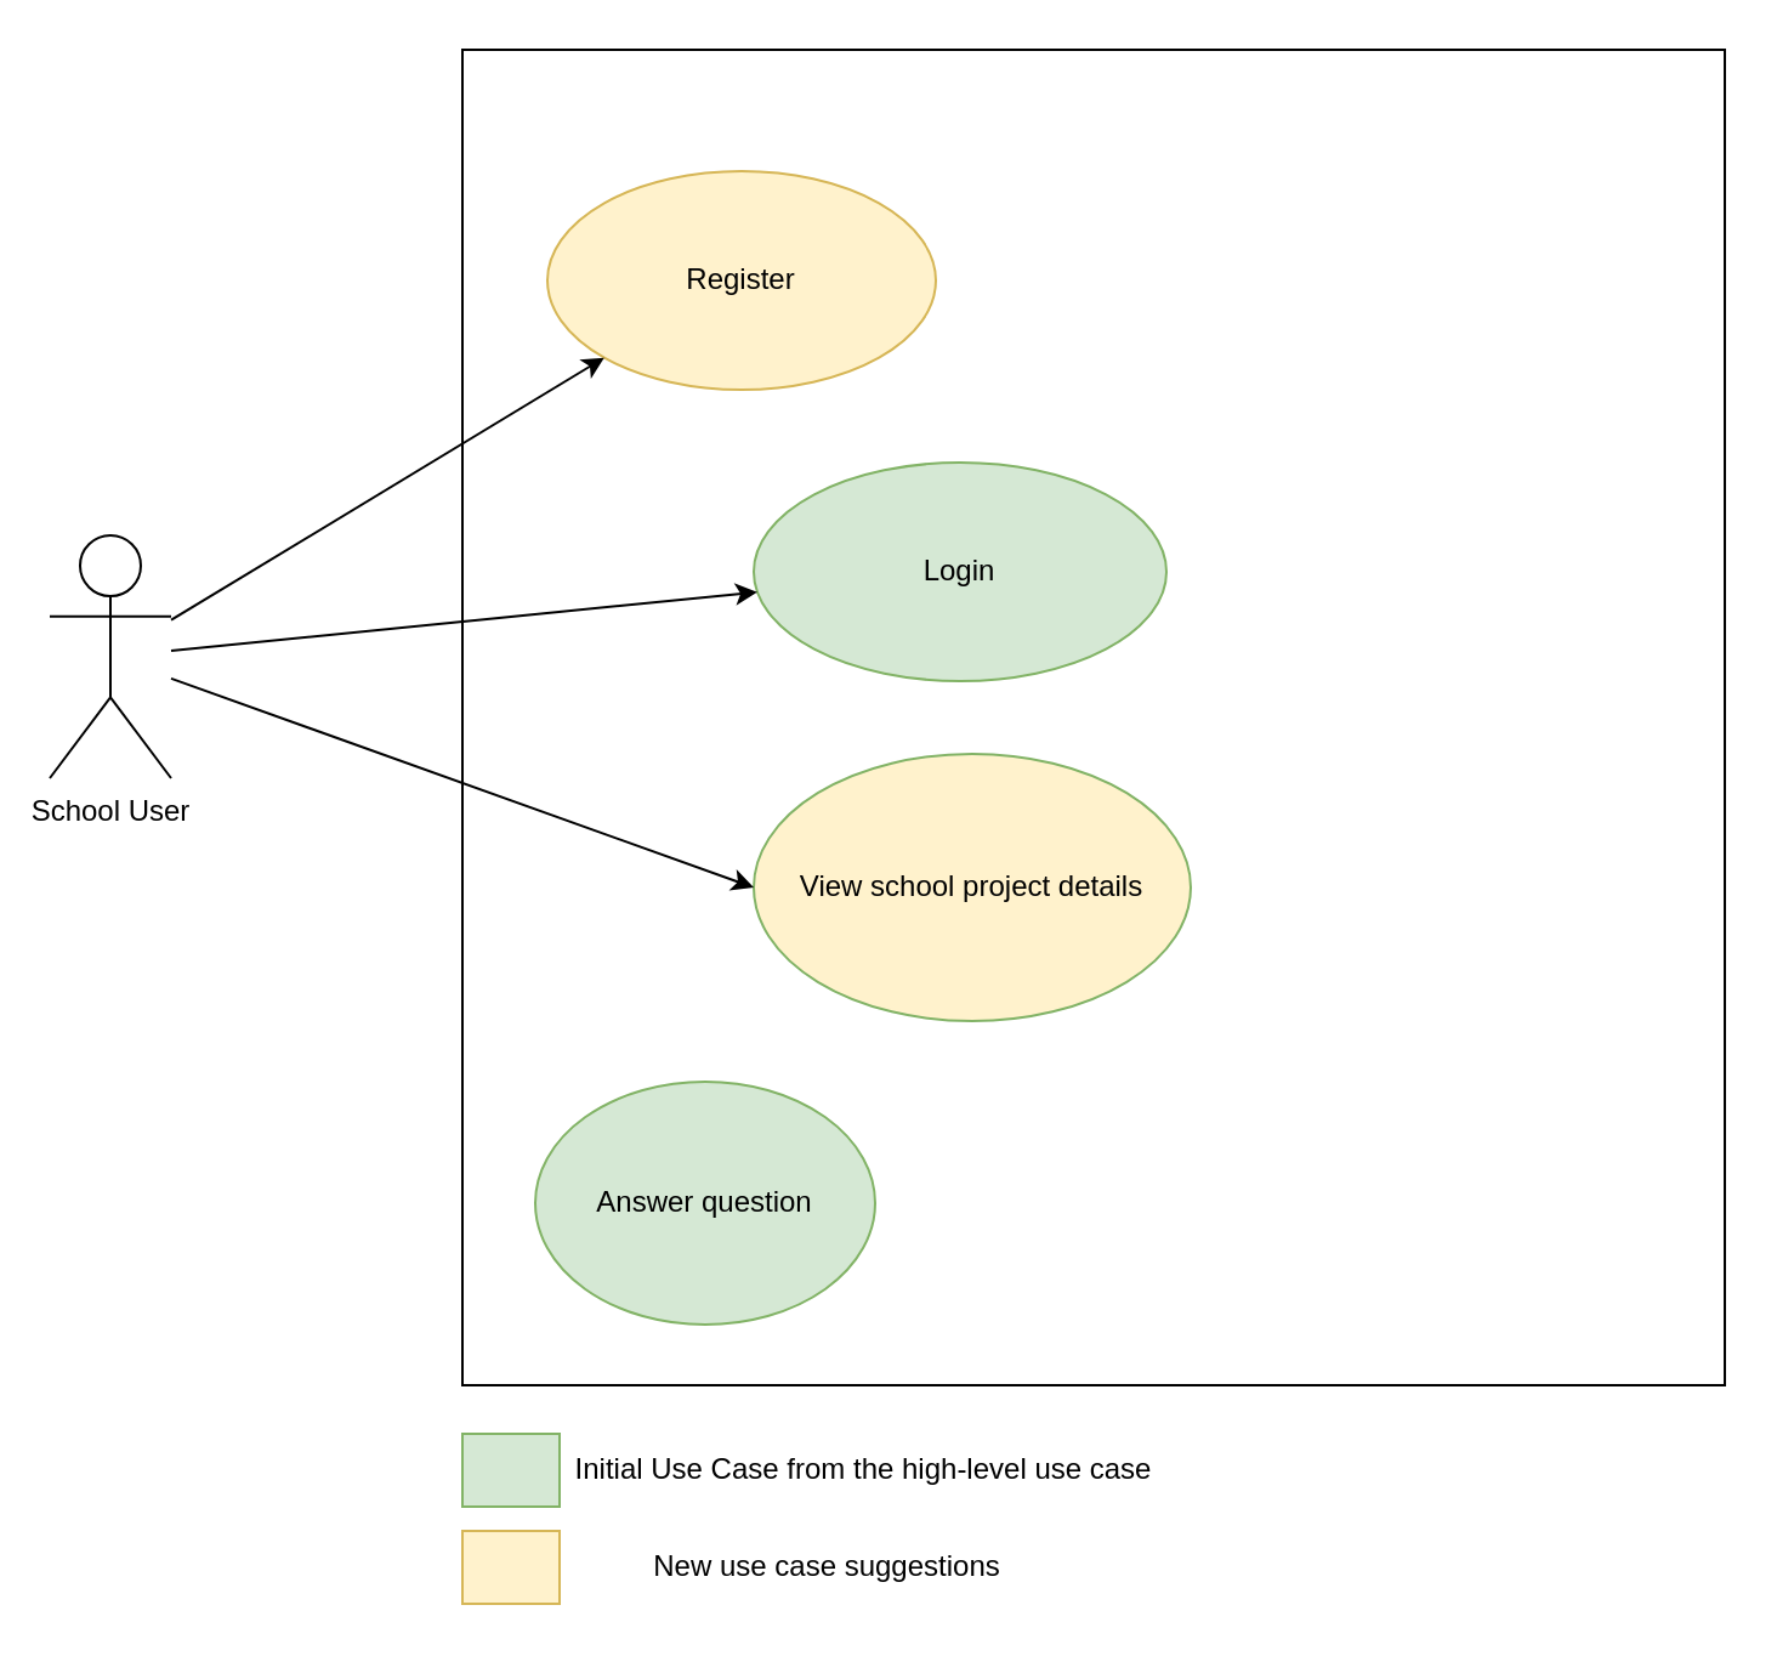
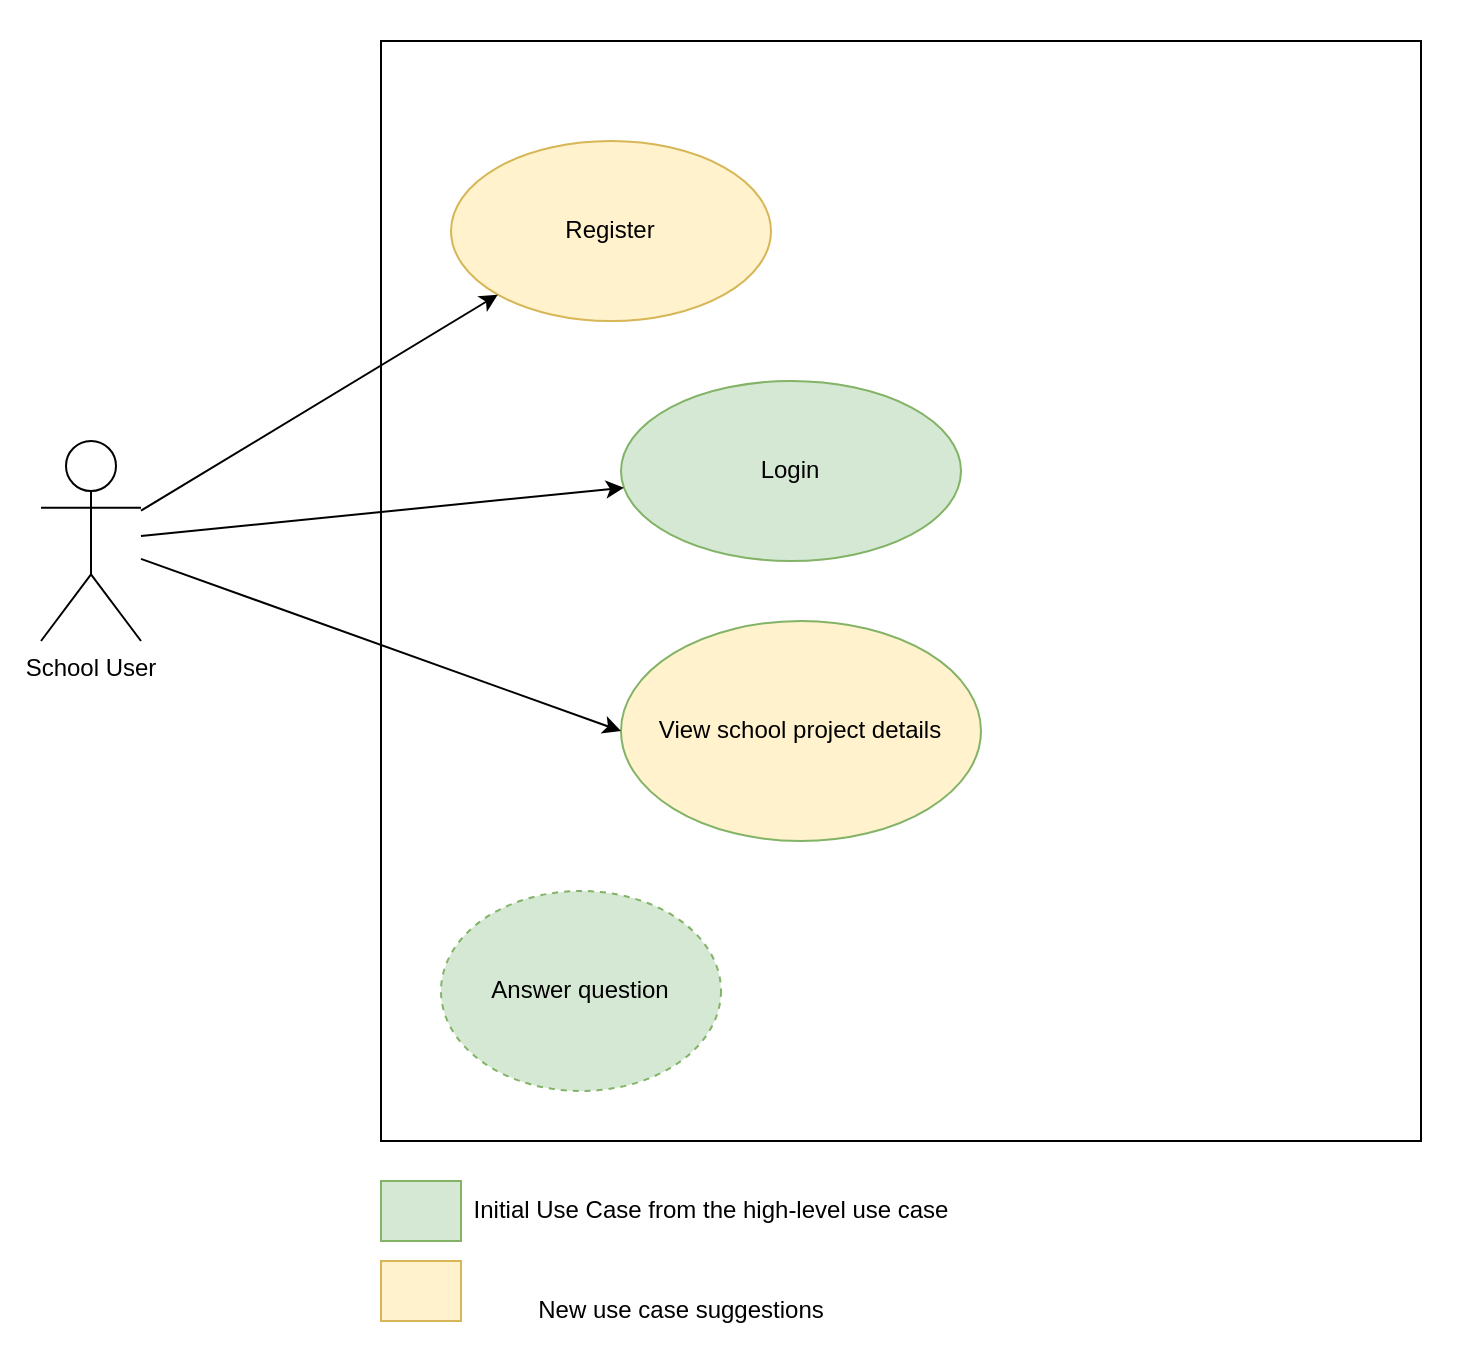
  <mxCell id="0" />
  <mxCell id="1" parent="0" />
  <mxCell id="2" value="School User" style="shape=umlActor;verticalLabelPosition=bottom;verticalAlign=top;html=1;outlineConnect=0;" vertex="1" parent="1"><mxGeometry x="20" y="220" width="50" height="100" as="geometry" /></mxCell>
  <mxCell id="3" value="" style="whiteSpace=wrap;html=1;" vertex="1" parent="1"><mxGeometry x="190" y="20" width="520" height="550" as="geometry" /></mxCell>
  <mxCell id="4" value="Register" style="ellipse;whiteSpace=wrap;html=1;fillColor=#fff2cc;strokeColor=#d6b656;" vertex="1" parent="1"><mxGeometry x="225" y="70" width="160" height="90" as="geometry" /></mxCell>
  <mxCell id="5" value="Login" style="ellipse;whiteSpace=wrap;html=1;fillColor=#d5e8d4;strokeColor=#82b366;" vertex="1" parent="1"><mxGeometry x="310" y="190" width="170" height="90" as="geometry" /></mxCell>
  <mxCell id="6" value="View school project details" style="ellipse;whiteSpace=wrap;html=1;fillColor=#fff2cc;strokeColor=#82b366;" vertex="1" parent="1"><mxGeometry x="310" y="310" width="180" height="110" as="geometry" /></mxCell>
- <mxCell id="7" value="Answer question" style="ellipse;whiteSpace=wrap;html=1;fillColor=#d5e8d4;strokeColor=#82b366;" vertex="1" parent="1"><mxGeometry x="220" y="445" width="140" height="100" as="geometry" /></mxCell>
+ <mxCell id="7" value="Answer question" style="ellipse;whiteSpace=wrap;html=1;fillColor=#d5e8d4;strokeColor=#82b366;dashed=1;" vertex="1" parent="1"><mxGeometry x="220" y="445" width="140" height="100" as="geometry" /></mxCell>
  <mxCell id="8" value="" style="endArrow=classic;html=1;rounded=0;entryX=0;entryY=1;entryDx=0;entryDy=0;" edge="1" parent="1" source="2" target="4"><mxGeometry width="50" height="50" relative="1" as="geometry"><mxPoint x="350" y="370" as="sourcePoint" /><mxPoint x="110" y="190" as="targetPoint" /></mxGeometry></mxCell>
  <mxCell id="9" value="" style="endArrow=classic;html=1;rounded=0;" edge="1" parent="1" source="2" target="5"><mxGeometry width="50" height="50" relative="1" as="geometry"><mxPoint x="350" y="370" as="sourcePoint" /><mxPoint x="400" y="320" as="targetPoint" /></mxGeometry></mxCell>
  <mxCell id="10" value="" style="endArrow=classic;html=1;rounded=0;entryX=0;entryY=0.5;entryDx=0;entryDy=0;" edge="1" parent="1" source="2" target="6"><mxGeometry width="50" height="50" relative="1" as="geometry"><mxPoint x="350" y="370" as="sourcePoint" /><mxPoint x="400" y="320" as="targetPoint" /></mxGeometry></mxCell>
  <mxCell id="11" value="" style="rounded=0;whiteSpace=wrap;html=1;fillColor=#d5e8d4;strokeColor=#82b366;" vertex="1" parent="1"><mxGeometry x="190" y="590" width="40" height="30" as="geometry" /></mxCell>
  <mxCell id="12" value="Initial Use Case from the high-level use case" style="text;html=1;align=center;verticalAlign=middle;resizable=0;points=[];autosize=1;strokeColor=none;fillColor=none;" vertex="1" parent="1"><mxGeometry x="230" y="595" width="250" height="20" as="geometry" /></mxCell>
  <mxCell id="13" value="" style="rounded=0;whiteSpace=wrap;html=1;fillColor=#fff2cc;strokeColor=#d6b656;" vertex="1" parent="1"><mxGeometry x="190" y="630" width="40" height="30" as="geometry" /></mxCell>
- <mxCell id="14" value="New use case suggestions" style="text;html=1;align=center;verticalAlign=middle;resizable=0;points=[];autosize=1;strokeColor=none;fillColor=none;" vertex="1" parent="1"><mxGeometry x="260" y="635" width="160" height="20" as="geometry" /></mxCell>
+ <mxCell id="14" value="New use case suggestions" style="text;html=1;align=center;verticalAlign=middle;resizable=0;points=[];autosize=1;strokeColor=none;fillColor=none;" vertex="1" parent="1"><mxGeometry x="260" y="645" width="160" height="20" as="geometry" /></mxCell>
